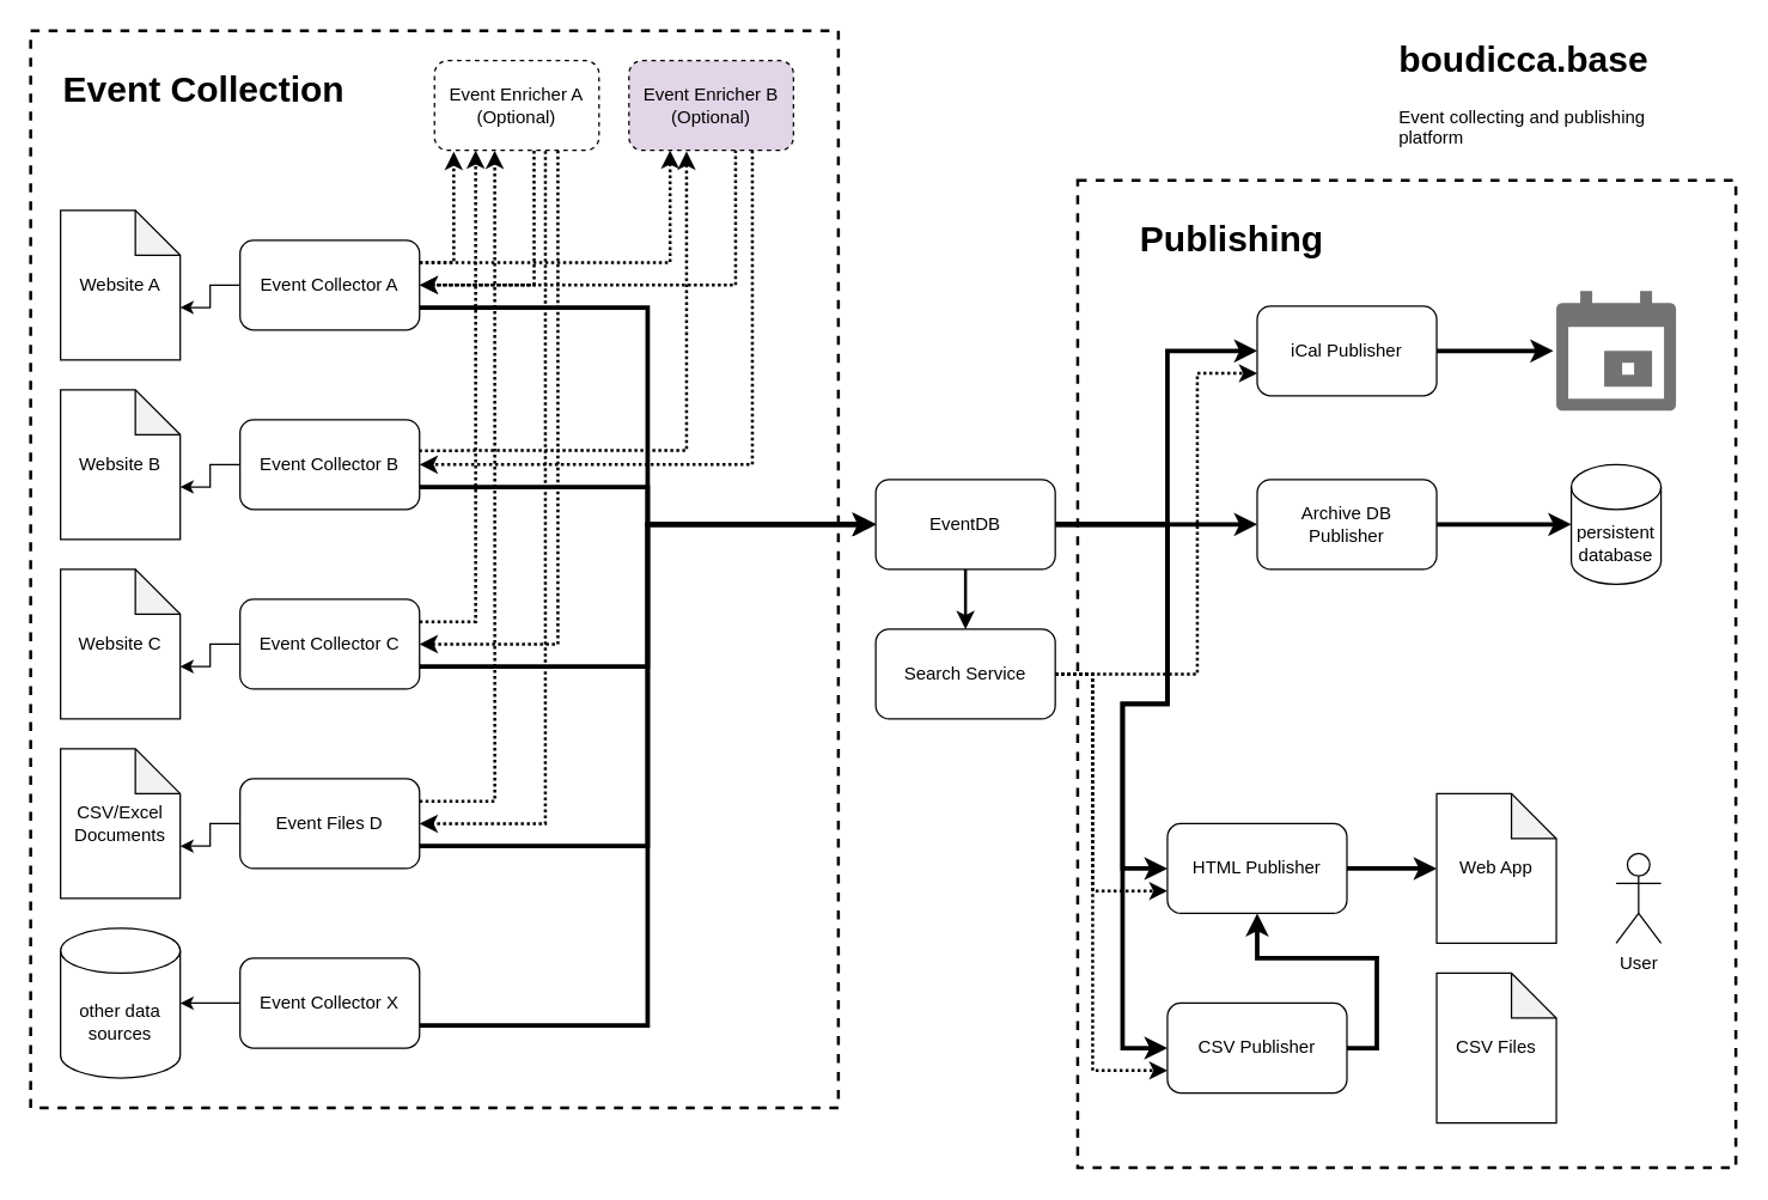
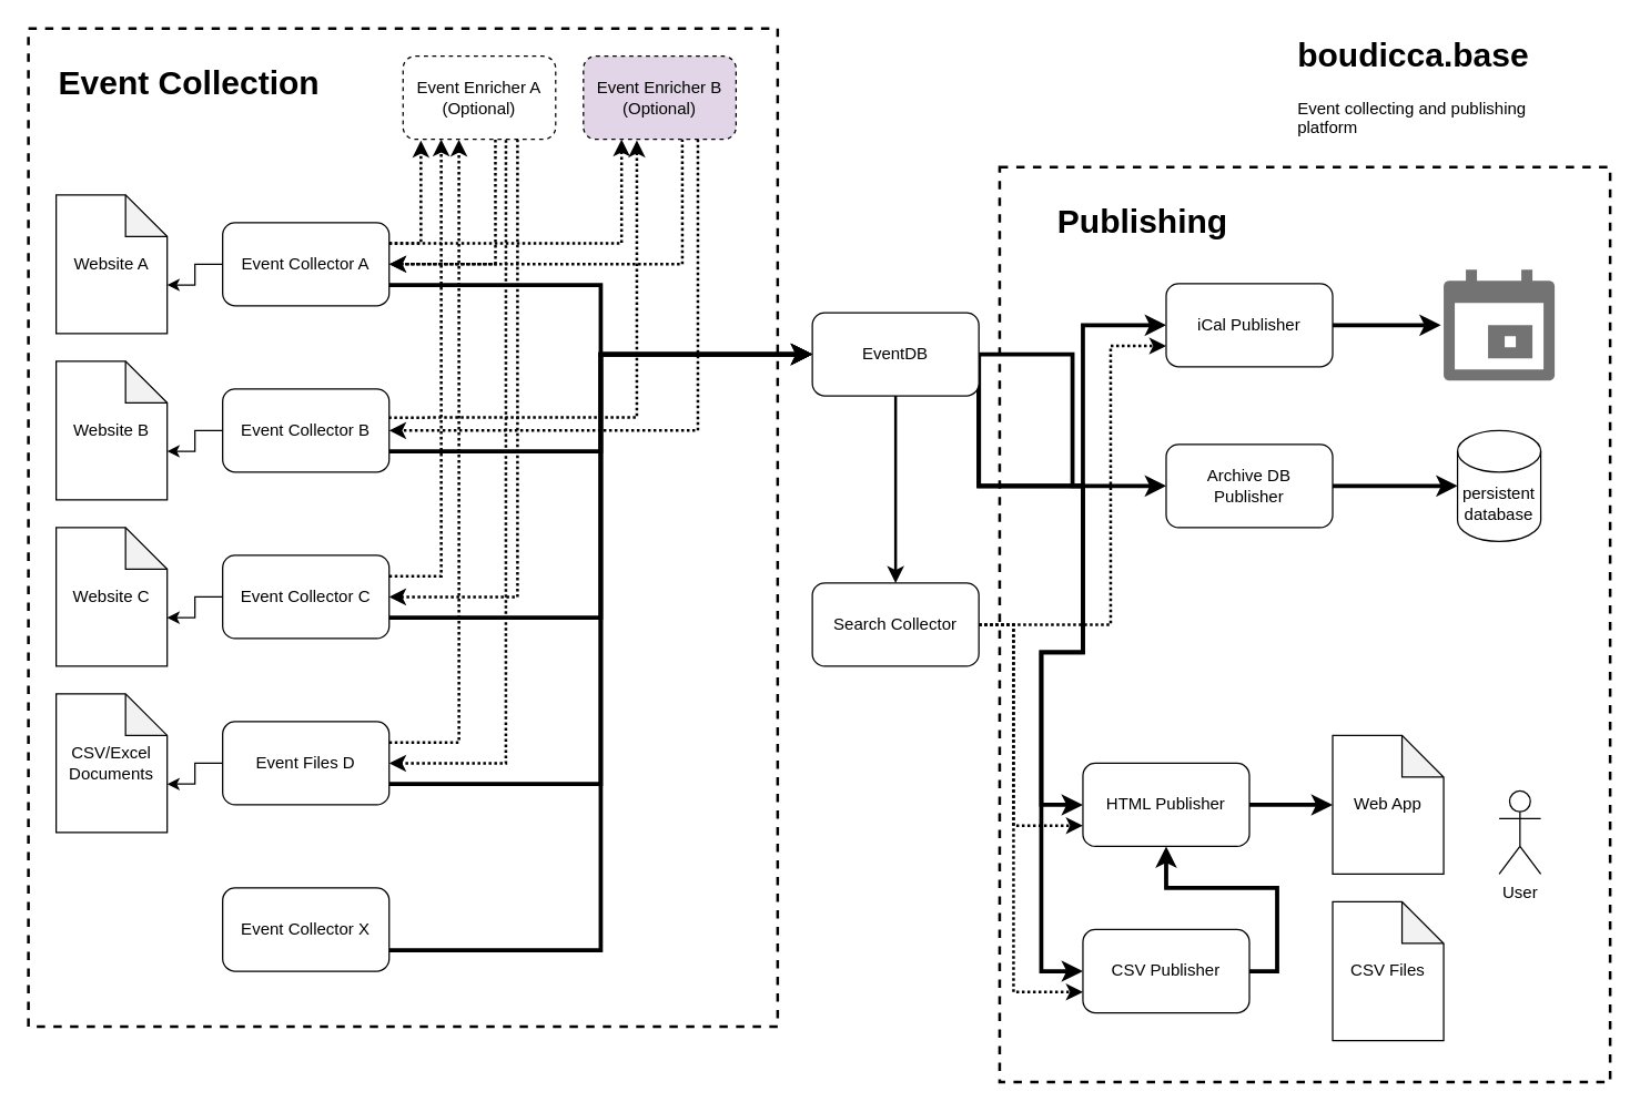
  <mxCell id="0" />
  <mxCell id="1" parent="0" />
  <mxCell id="2" value="" style="rounded=0;whiteSpace=wrap;html=1;strokeWidth=2;dashed=1;fillColor=none;" vertex="1" parent="1"><mxGeometry x="720" y="120" width="440" height="660" as="geometry" /></mxCell>
  <mxCell id="3" value="&lt;h1&gt;boudicca.base&lt;/h1&gt;&lt;p&gt;Event collecting and publishing platform&lt;/p&gt;" style="text;html=1;strokeColor=none;fillColor=none;spacing=5;spacingTop=-20;whiteSpace=wrap;overflow=hidden;rounded=0;" vertex="1" parent="1"><mxGeometry x="930" y="20" width="190" height="120" as="geometry" /></mxCell>
  <mxCell id="4" value="Website A" style="shape=note;whiteSpace=wrap;html=1;backgroundOutline=1;darkOpacity=0.05;" vertex="1" parent="1"><mxGeometry x="40" y="140" width="80" height="100" as="geometry" /></mxCell>
  <mxCell id="5" value="Website B" style="shape=note;whiteSpace=wrap;html=1;backgroundOutline=1;darkOpacity=0.05;" vertex="1" parent="1"><mxGeometry x="40" y="260" width="80" height="100" as="geometry" /></mxCell>
  <mxCell id="6" value="Website C" style="shape=note;whiteSpace=wrap;html=1;backgroundOutline=1;darkOpacity=0.05;" vertex="1" parent="1"><mxGeometry x="40" y="380" width="80" height="100" as="geometry" /></mxCell>
  <mxCell id="7" value="CSV/Excel Documents" style="shape=note;whiteSpace=wrap;html=1;backgroundOutline=1;darkOpacity=0.05;" vertex="1" parent="1"><mxGeometry x="40" y="500" width="80" height="100" as="geometry" /></mxCell>
- <mxCell id="8" value="other data sources" style="shape=cylinder3;whiteSpace=wrap;html=1;boundedLbl=1;backgroundOutline=1;size=15;" vertex="1" parent="1"><mxGeometry x="40" y="620" width="80" height="100" as="geometry" /></mxCell>
  <mxCell id="9" style="edgeStyle=orthogonalEdgeStyle;rounded=0;orthogonalLoop=1;jettySize=auto;html=1;exitX=1;exitY=0.25;exitDx=0;exitDy=0;entryX=0.117;entryY=1.014;entryDx=0;entryDy=0;strokeWidth=2;dashed=1;dashPattern=1 1;entryPerimeter=0;" edge="1" parent="1" source="12" target="27"><mxGeometry relative="1" as="geometry" /></mxCell>
  <mxCell id="10" style="edgeStyle=orthogonalEdgeStyle;rounded=0;orthogonalLoop=1;jettySize=auto;html=1;exitX=1;exitY=0.75;exitDx=0;exitDy=0;entryX=0;entryY=0.5;entryDx=0;entryDy=0;strokeWidth=3;" edge="1" parent="1" source="12" target="36"><mxGeometry relative="1" as="geometry" /></mxCell>
  <mxCell id="11" style="edgeStyle=orthogonalEdgeStyle;rounded=0;orthogonalLoop=1;jettySize=auto;html=1;exitX=1;exitY=0.25;exitDx=0;exitDy=0;entryX=0.25;entryY=1;entryDx=0;entryDy=0;strokeWidth=2;dashed=1;dashPattern=1 1;" edge="1" parent="1" source="12" target="30"><mxGeometry relative="1" as="geometry" /></mxCell>
  <mxCell id="12" value="Event Collector A" style="rounded=1;whiteSpace=wrap;html=1;" vertex="1" parent="1"><mxGeometry x="160" y="160" width="120" height="60" as="geometry" /></mxCell>
  <mxCell id="13" style="edgeStyle=orthogonalEdgeStyle;rounded=0;orthogonalLoop=1;jettySize=auto;html=1;exitX=0.997;exitY=0.344;exitDx=0;exitDy=0;strokeWidth=2;exitPerimeter=0;entryX=0.35;entryY=1.011;entryDx=0;entryDy=0;dashed=1;dashPattern=1 1;entryPerimeter=0;" edge="1" parent="1" source="15" target="30"><mxGeometry relative="1" as="geometry"><mxPoint x="520" y="130" as="targetPoint" /></mxGeometry></mxCell>
  <mxCell id="14" style="edgeStyle=orthogonalEdgeStyle;rounded=0;orthogonalLoop=1;jettySize=auto;html=1;exitX=1;exitY=0.75;exitDx=0;exitDy=0;entryX=0;entryY=0.5;entryDx=0;entryDy=0;strokeWidth=3;" edge="1" parent="1" source="15" target="36"><mxGeometry relative="1" as="geometry" /></mxCell>
  <mxCell id="15" value="Event Collector B" style="rounded=1;whiteSpace=wrap;html=1;" vertex="1" parent="1"><mxGeometry x="160" y="280" width="120" height="60" as="geometry" /></mxCell>
  <mxCell id="16" style="edgeStyle=orthogonalEdgeStyle;rounded=0;orthogonalLoop=1;jettySize=auto;html=1;exitX=1;exitY=0.75;exitDx=0;exitDy=0;entryX=0;entryY=0.5;entryDx=0;entryDy=0;strokeWidth=3;" edge="1" parent="1" source="18" target="36"><mxGeometry relative="1" as="geometry" /></mxCell>
  <mxCell id="17" style="edgeStyle=orthogonalEdgeStyle;rounded=0;orthogonalLoop=1;jettySize=auto;html=1;exitX=1;exitY=0.25;exitDx=0;exitDy=0;strokeWidth=2;dashed=1;dashPattern=1 1;entryX=0.25;entryY=1;entryDx=0;entryDy=0;" edge="1" parent="1" source="18" target="27"><mxGeometry relative="1" as="geometry"><mxPoint x="340" y="110" as="targetPoint" /></mxGeometry></mxCell>
  <mxCell id="18" value="Event Collector C" style="rounded=1;whiteSpace=wrap;html=1;" vertex="1" parent="1"><mxGeometry x="160" y="400" width="120" height="60" as="geometry" /></mxCell>
  <mxCell id="19" style="edgeStyle=orthogonalEdgeStyle;rounded=0;orthogonalLoop=1;jettySize=auto;html=1;exitX=1;exitY=0.75;exitDx=0;exitDy=0;entryX=0;entryY=0.5;entryDx=0;entryDy=0;strokeWidth=3;" edge="1" parent="1" source="21" target="36"><mxGeometry relative="1" as="geometry"><mxPoint x="470" y="390" as="targetPoint" /></mxGeometry></mxCell>
  <mxCell id="20" style="edgeStyle=orthogonalEdgeStyle;rounded=0;orthogonalLoop=1;jettySize=auto;html=1;exitX=1;exitY=0.25;exitDx=0;exitDy=0;entryX=0.366;entryY=1.002;entryDx=0;entryDy=0;strokeWidth=2;dashed=1;dashPattern=1 1;entryPerimeter=0;" edge="1" parent="1" source="21" target="27"><mxGeometry relative="1" as="geometry"><mxPoint x="370" y="120" as="targetPoint" /></mxGeometry></mxCell>
  <mxCell id="21" value="Event Files D" style="rounded=1;whiteSpace=wrap;html=1;" vertex="1" parent="1"><mxGeometry x="160" y="520" width="120" height="60" as="geometry" /></mxCell>
  <mxCell id="22" style="edgeStyle=orthogonalEdgeStyle;rounded=0;orthogonalLoop=1;jettySize=auto;html=1;exitX=1;exitY=0.75;exitDx=0;exitDy=0;entryX=0;entryY=0.5;entryDx=0;entryDy=0;strokeWidth=3;" edge="1" parent="1" source="23" target="36"><mxGeometry relative="1" as="geometry" /></mxCell>
  <mxCell id="23" value="Event Collector X" style="rounded=1;whiteSpace=wrap;html=1;" vertex="1" parent="1"><mxGeometry x="160" y="640" width="120" height="60" as="geometry" /></mxCell>
  <mxCell id="24" style="edgeStyle=orthogonalEdgeStyle;rounded=0;orthogonalLoop=1;jettySize=auto;html=1;exitX=0.605;exitY=1.002;exitDx=0;exitDy=0;entryX=1;entryY=0.5;entryDx=0;entryDy=0;strokeWidth=2;dashed=1;dashPattern=1 1;exitPerimeter=0;" edge="1" parent="1" source="27" target="12"><mxGeometry relative="1" as="geometry" /></mxCell>
  <mxCell id="25" style="edgeStyle=orthogonalEdgeStyle;rounded=0;orthogonalLoop=1;jettySize=auto;html=1;entryX=1;entryY=0.5;entryDx=0;entryDy=0;strokeWidth=2;dashed=1;dashPattern=1 1;exitX=0.674;exitY=1.006;exitDx=0;exitDy=0;exitPerimeter=0;" edge="1" parent="1" source="27" target="21"><mxGeometry relative="1" as="geometry"><mxPoint x="380" y="120" as="sourcePoint" /></mxGeometry></mxCell>
  <mxCell id="26" style="edgeStyle=orthogonalEdgeStyle;rounded=0;orthogonalLoop=1;jettySize=auto;html=1;entryX=1;entryY=0.5;entryDx=0;entryDy=0;strokeWidth=2;dashed=1;dashPattern=1 1;exitX=0.75;exitY=1;exitDx=0;exitDy=0;" edge="1" parent="1" source="27" target="18"><mxGeometry relative="1" as="geometry"><mxPoint x="440" y="140" as="sourcePoint" /></mxGeometry></mxCell>
  <mxCell id="27" value="Event Enricher A&lt;br&gt;(Optional)" style="rounded=1;whiteSpace=wrap;html=1;dashed=1;" vertex="1" parent="1"><mxGeometry x="290" y="40" width="110" height="60" as="geometry" /></mxCell>
  <mxCell id="28" style="edgeStyle=orthogonalEdgeStyle;rounded=0;orthogonalLoop=1;jettySize=auto;html=1;entryX=1;entryY=0.5;entryDx=0;entryDy=0;strokeWidth=2;exitX=0.648;exitY=0.998;exitDx=0;exitDy=0;dashed=1;dashPattern=1 1;exitPerimeter=0;" edge="1" parent="1" source="30" target="12"><mxGeometry relative="1" as="geometry"><mxPoint x="620" y="170" as="sourcePoint" /></mxGeometry></mxCell>
  <mxCell id="29" style="edgeStyle=orthogonalEdgeStyle;rounded=0;orthogonalLoop=1;jettySize=auto;html=1;exitX=0.75;exitY=1;exitDx=0;exitDy=0;entryX=1;entryY=0.5;entryDx=0;entryDy=0;strokeWidth=2;dashed=1;dashPattern=1 1;" edge="1" parent="1" source="30" target="15"><mxGeometry relative="1" as="geometry" /></mxCell>
  <mxCell id="30" value="Event Enricher B&lt;br&gt;(Optional)" style="rounded=1;whiteSpace=wrap;html=1;dashed=1;fillColor=#e1d5e7;" vertex="1" parent="1"><mxGeometry x="420" y="40" width="110" height="60" as="geometry" /></mxCell>
  <mxCell id="31" style="edgeStyle=orthogonalEdgeStyle;rounded=0;orthogonalLoop=1;jettySize=auto;html=1;exitX=1;exitY=0.5;exitDx=0;exitDy=0;entryX=0;entryY=0.5;entryDx=0;entryDy=0;strokeWidth=3;" edge="1" parent="1" source="36" target="41"><mxGeometry relative="1" as="geometry"><Array as="points"><mxPoint x="780" y="350" /><mxPoint x="780" y="234" /></Array></mxGeometry></mxCell>
  <mxCell id="32" style="edgeStyle=orthogonalEdgeStyle;rounded=0;orthogonalLoop=1;jettySize=auto;html=1;exitX=1;exitY=0.5;exitDx=0;exitDy=0;entryX=0;entryY=0.5;entryDx=0;entryDy=0;strokeWidth=3;" edge="1" parent="1" source="36" target="42"><mxGeometry relative="1" as="geometry" /></mxCell>
  <mxCell id="33" style="edgeStyle=orthogonalEdgeStyle;rounded=0;orthogonalLoop=1;jettySize=auto;html=1;exitX=1;exitY=0.5;exitDx=0;exitDy=0;entryX=0;entryY=0.5;entryDx=0;entryDy=0;strokeWidth=3;" edge="1" parent="1" source="36" target="38"><mxGeometry relative="1" as="geometry"><Array as="points"><mxPoint x="780" y="350" /><mxPoint x="780" y="470" /><mxPoint x="750" y="470" /><mxPoint x="750" y="580" /></Array></mxGeometry></mxCell>
  <mxCell id="34" style="edgeStyle=orthogonalEdgeStyle;rounded=0;orthogonalLoop=1;jettySize=auto;html=1;exitX=1;exitY=0.5;exitDx=0;exitDy=0;entryX=0;entryY=0.5;entryDx=0;entryDy=0;strokeWidth=3;" edge="1" parent="1" source="36" target="40"><mxGeometry relative="1" as="geometry"><Array as="points"><mxPoint x="780" y="350" /><mxPoint x="780" y="470" /><mxPoint x="750" y="470" /><mxPoint x="750" y="700" /></Array></mxGeometry></mxCell>
  <mxCell id="35" style="edgeStyle=orthogonalEdgeStyle;rounded=0;orthogonalLoop=1;jettySize=auto;html=1;exitX=0.5;exitY=1;exitDx=0;exitDy=0;entryX=0.5;entryY=0;entryDx=0;entryDy=0;strokeWidth=2;" edge="1" parent="1" source="36" target="61"><mxGeometry relative="1" as="geometry" /></mxCell>
- <mxCell id="36" value="EventDB" style="rounded=1;whiteSpace=wrap;html=1;" vertex="1" parent="1"><mxGeometry x="585" y="320" width="120" height="60" as="geometry" /></mxCell>
+ <mxCell id="36" value="EventDB" style="rounded=1;whiteSpace=wrap;html=1;" vertex="1" parent="1"><mxGeometry x="585" y="225" width="120" height="60" as="geometry" /></mxCell>
  <mxCell id="37" style="edgeStyle=orthogonalEdgeStyle;rounded=0;orthogonalLoop=1;jettySize=auto;html=1;exitX=1;exitY=0.5;exitDx=0;exitDy=0;strokeWidth=3;" edge="1" parent="1" source="38" target="47"><mxGeometry relative="1" as="geometry" /></mxCell>
  <mxCell id="38" value="HTML Publisher" style="rounded=1;whiteSpace=wrap;html=1;" vertex="1" parent="1"><mxGeometry x="780" y="550" width="120" height="60" as="geometry" /></mxCell>
  <mxCell id="39" style="edgeStyle=orthogonalEdgeStyle;rounded=0;orthogonalLoop=1;jettySize=auto;html=1;exitX=1;exitY=0.5;exitDx=0;exitDy=0;strokeWidth=3;" edge="1" parent="1" source="40" target="38"><mxGeometry relative="1" as="geometry" /></mxCell>
  <mxCell id="40" value="CSV Publisher" style="rounded=1;whiteSpace=wrap;html=1;" vertex="1" parent="1"><mxGeometry x="780" y="670" width="120" height="60" as="geometry" /></mxCell>
  <mxCell id="41" value="iCal Publisher" style="rounded=1;whiteSpace=wrap;html=1;" vertex="1" parent="1"><mxGeometry x="840" y="204" width="120" height="60" as="geometry" /></mxCell>
  <mxCell id="42" value="Archive DB&lt;br&gt;Publisher" style="rounded=1;whiteSpace=wrap;html=1;" vertex="1" parent="1"><mxGeometry x="840" y="320" width="120" height="60" as="geometry" /></mxCell>
  <mxCell id="43" value="persistent&lt;br&gt;database" style="shape=cylinder3;whiteSpace=wrap;html=1;boundedLbl=1;backgroundOutline=1;size=15;" vertex="1" parent="1"><mxGeometry x="1050" y="310" width="60" height="80" as="geometry" /></mxCell>
  <mxCell id="44" value="" style="html=1;dashed=0;aspect=fixed;verticalLabelPosition=bottom;verticalAlign=top;align=center;shape=mxgraph.gmdl.calendar;strokeColor=none;fillColor=#737373;shadow=0;sketch=0;" vertex="1" parent="1"><mxGeometry x="1040" y="194" width="80" height="80" as="geometry" /></mxCell>
  <mxCell id="45" style="edgeStyle=orthogonalEdgeStyle;rounded=0;orthogonalLoop=1;jettySize=auto;html=1;exitX=1;exitY=0.5;exitDx=0;exitDy=0;entryX=-0.025;entryY=0.5;entryDx=0;entryDy=0;entryPerimeter=0;strokeWidth=3;" edge="1" parent="1" source="41" target="44"><mxGeometry relative="1" as="geometry"><mxPoint x="1010" y="274" as="targetPoint" /></mxGeometry></mxCell>
  <mxCell id="46" style="edgeStyle=orthogonalEdgeStyle;rounded=0;orthogonalLoop=1;jettySize=auto;html=1;exitX=1;exitY=0.5;exitDx=0;exitDy=0;entryX=0;entryY=0.5;entryDx=0;entryDy=0;entryPerimeter=0;strokeWidth=3;" edge="1" parent="1" source="42" target="43"><mxGeometry relative="1" as="geometry" /></mxCell>
  <mxCell id="47" value="Web App" style="shape=note;whiteSpace=wrap;html=1;backgroundOutline=1;darkOpacity=0.05;" vertex="1" parent="1"><mxGeometry x="960" y="530" width="80" height="100" as="geometry" /></mxCell>
  <mxCell id="48" value="CSV Files" style="shape=note;whiteSpace=wrap;html=1;backgroundOutline=1;darkOpacity=0.05;" vertex="1" parent="1"><mxGeometry x="960" y="650" width="80" height="100" as="geometry" /></mxCell>
  <mxCell id="49" style="edgeStyle=orthogonalEdgeStyle;rounded=0;orthogonalLoop=1;jettySize=auto;html=1;exitX=0;exitY=0.5;exitDx=0;exitDy=0;entryX=0;entryY=0;entryDx=80;entryDy=65;entryPerimeter=0;" edge="1" parent="1" source="12" target="4"><mxGeometry relative="1" as="geometry" /></mxCell>
  <mxCell id="50" style="edgeStyle=orthogonalEdgeStyle;rounded=0;orthogonalLoop=1;jettySize=auto;html=1;exitX=0;exitY=0.5;exitDx=0;exitDy=0;entryX=0;entryY=0;entryDx=80;entryDy=65;entryPerimeter=0;" edge="1" parent="1" source="15" target="5"><mxGeometry relative="1" as="geometry" /></mxCell>
  <mxCell id="51" style="edgeStyle=orthogonalEdgeStyle;rounded=0;orthogonalLoop=1;jettySize=auto;html=1;exitX=0;exitY=0.5;exitDx=0;exitDy=0;entryX=0;entryY=0;entryDx=80;entryDy=65;entryPerimeter=0;" edge="1" parent="1" source="18" target="6"><mxGeometry relative="1" as="geometry" /></mxCell>
  <mxCell id="52" style="edgeStyle=orthogonalEdgeStyle;rounded=0;orthogonalLoop=1;jettySize=auto;html=1;exitX=0;exitY=0.5;exitDx=0;exitDy=0;entryX=0;entryY=0;entryDx=80;entryDy=65;entryPerimeter=0;" edge="1" parent="1" source="21" target="7"><mxGeometry relative="1" as="geometry" /></mxCell>
- <mxCell id="53" style="edgeStyle=orthogonalEdgeStyle;rounded=0;orthogonalLoop=1;jettySize=auto;html=1;exitX=0;exitY=0.5;exitDx=0;exitDy=0;entryX=1;entryY=0.5;entryDx=0;entryDy=0;entryPerimeter=0;" edge="1" parent="1" source="23" target="8"><mxGeometry relative="1" as="geometry" /></mxCell>
  <mxCell id="54" value="User" style="shape=umlActor;verticalLabelPosition=bottom;verticalAlign=top;html=1;outlineConnect=0;" vertex="1" parent="1"><mxGeometry x="1080" y="570" width="30" height="60" as="geometry" /></mxCell>
  <mxCell id="55" value="" style="rounded=0;whiteSpace=wrap;html=1;strokeWidth=2;dashed=1;fillColor=none;fontStyle=1" vertex="1" parent="1"><mxGeometry x="20" y="20" width="540" height="720" as="geometry" /></mxCell>
  <mxCell id="56" value="Event Collection" style="text;strokeColor=none;fillColor=none;html=1;fontSize=24;fontStyle=1;verticalAlign=middle;align=left;" vertex="1" parent="1"><mxGeometry x="40" y="40" width="100" height="40" as="geometry" /></mxCell>
  <mxCell id="57" value="Publishing" style="text;strokeColor=none;fillColor=none;html=1;fontSize=24;fontStyle=1;verticalAlign=middle;align=left;" vertex="1" parent="1"><mxGeometry x="760" y="140" width="100" height="40" as="geometry" /></mxCell>
  <mxCell id="58" style="edgeStyle=orthogonalEdgeStyle;rounded=0;orthogonalLoop=1;jettySize=auto;html=1;exitX=1;exitY=0.5;exitDx=0;exitDy=0;entryX=0;entryY=0.75;entryDx=0;entryDy=0;strokeWidth=2;dashed=1;dashPattern=1 1;" edge="1" parent="1" source="61" target="38"><mxGeometry relative="1" as="geometry"><Array as="points"><mxPoint x="730" y="450" /><mxPoint x="730" y="595" /></Array></mxGeometry></mxCell>
  <mxCell id="59" style="edgeStyle=orthogonalEdgeStyle;rounded=0;orthogonalLoop=1;jettySize=auto;html=1;exitX=1;exitY=0.5;exitDx=0;exitDy=0;entryX=0;entryY=0.75;entryDx=0;entryDy=0;strokeWidth=2;dashed=1;dashPattern=1 1;" edge="1" parent="1" source="61" target="40"><mxGeometry relative="1" as="geometry"><Array as="points"><mxPoint x="730" y="450" /><mxPoint x="730" y="715" /></Array></mxGeometry></mxCell>
  <mxCell id="60" style="edgeStyle=orthogonalEdgeStyle;rounded=0;orthogonalLoop=1;jettySize=auto;html=1;exitX=1;exitY=0.5;exitDx=0;exitDy=0;entryX=0;entryY=0.75;entryDx=0;entryDy=0;strokeWidth=2;dashed=1;dashPattern=1 1;" edge="1" parent="1" source="61" target="41"><mxGeometry relative="1" as="geometry"><Array as="points"><mxPoint x="800" y="450" /><mxPoint x="800" y="249" /></Array></mxGeometry></mxCell>
- <mxCell id="61" value="Search Service" style="rounded=1;whiteSpace=wrap;html=1;" vertex="1" parent="1"><mxGeometry x="585" y="420" width="120" height="60" as="geometry" /></mxCell>
+ <mxCell id="61" value="Search Collector" style="rounded=1;whiteSpace=wrap;html=1;" vertex="1" parent="1"><mxGeometry x="585" y="420" width="120" height="60" as="geometry" /></mxCell>
